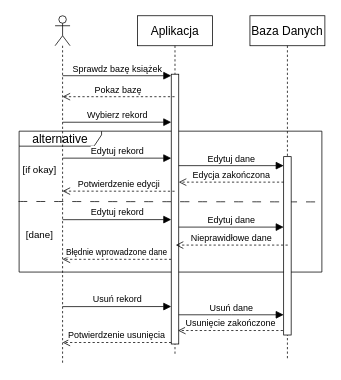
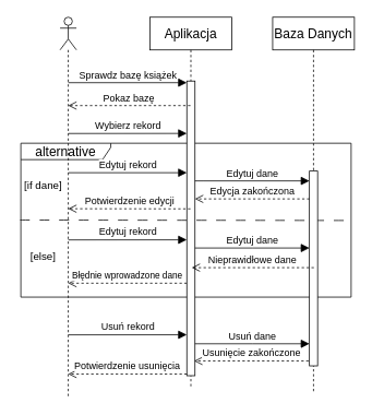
  <mxCell id="0" />
  <mxCell id="1" parent="0" />
  <mxCell id="2" value="&lt;font style=&quot;font-size: 11px;&quot;&gt;Błędnie wprowadzone dane&lt;/font&gt;" style="html=1;verticalAlign=bottom;endArrow=open;dashed=1;endSize=8;edgeStyle=elbowEdgeStyle;elbow=vertical;curved=0;rounded=0;fontSize=12;" parent="1" source="9" edge="1"><mxGeometry x="-0.001" relative="1" as="geometry"><mxPoint x="232.46" y="345.005" as="sourcePoint" /><mxPoint x="83.004" y="345.193" as="targetPoint" /><mxPoint as="offset" /></mxGeometry></mxCell>
  <mxCell id="3" value="alternative" style="shape=umlFrame;whiteSpace=wrap;html=1;pointerEvents=0;fontSize=16;width=110;height=20;" parent="1" vertex="1"><mxGeometry x="25" y="174" width="404" height="188" as="geometry" /></mxCell>
  <mxCell id="4" value="" style="edgeStyle=none;orthogonalLoop=1;jettySize=auto;html=1;rounded=0;fontSize=12;startSize=8;endSize=8;curved=1;exitX=-0.002;exitY=0.499;exitDx=0;exitDy=0;exitPerimeter=0;entryX=1.001;entryY=0.502;entryDx=0;entryDy=0;entryPerimeter=0;endArrow=none;endFill=0;dashed=1;dashPattern=12 12;" parent="1" source="3" target="3" edge="1"><mxGeometry width="140" relative="1" as="geometry"><mxPoint x="57" y="249.76" as="sourcePoint" /><mxPoint x="197" y="249.76" as="targetPoint" /><Array as="points" /></mxGeometry></mxCell>
  <mxCell id="5" value="Sprawdz bazę książek" style="html=1;verticalAlign=bottom;endArrow=block;edgeStyle=elbowEdgeStyle;elbow=vertical;curved=0;rounded=0;fontSize=12;startSize=8;endSize=8;" parent="1" target="9" edge="1"><mxGeometry width="80" relative="1" as="geometry"><mxPoint x="82.929" y="99.996" as="sourcePoint" /><mxPoint x="172.5" y="99.996" as="targetPoint" /></mxGeometry></mxCell>
  <mxCell id="6" value="Wybierz rekord" style="html=1;verticalAlign=bottom;endArrow=block;edgeStyle=elbowEdgeStyle;elbow=vertical;curved=0;rounded=0;fontSize=12;startSize=8;endSize=8;" parent="1" target="9" edge="1"><mxGeometry width="80" relative="1" as="geometry"><mxPoint x="82.999" y="162.096" as="sourcePoint" /><mxPoint x="232.07" y="162.1" as="targetPoint" /></mxGeometry></mxCell>
  <mxCell id="7" value="" style="shape=umlLifeline;perimeter=lifelinePerimeter;whiteSpace=wrap;html=1;container=1;dropTarget=0;collapsible=0;recursiveResize=0;outlineConnect=0;portConstraint=eastwest;newEdgeStyle={&quot;edgeStyle&quot;:&quot;elbowEdgeStyle&quot;,&quot;elbow&quot;:&quot;vertical&quot;,&quot;curved&quot;:0,&quot;rounded&quot;:0};participant=umlActor;fontSize=16;" parent="1" vertex="1"><mxGeometry x="73" y="20" width="20" height="464" as="geometry" /></mxCell>
  <mxCell id="8" value="Aplikacja" style="shape=umlLifeline;perimeter=lifelinePerimeter;whiteSpace=wrap;html=1;container=1;dropTarget=0;collapsible=0;recursiveResize=0;outlineConnect=0;portConstraint=eastwest;newEdgeStyle={&quot;edgeStyle&quot;:&quot;elbowEdgeStyle&quot;,&quot;elbow&quot;:&quot;vertical&quot;,&quot;curved&quot;:0,&quot;rounded&quot;:0};fontSize=16;" parent="1" vertex="1"><mxGeometry x="183" y="20" width="100" height="452" as="geometry" /></mxCell>
  <mxCell id="9" value="" style="html=1;points=[];perimeter=orthogonalPerimeter;outlineConnect=0;targetShapes=umlLifeline;portConstraint=eastwest;newEdgeStyle={&quot;edgeStyle&quot;:&quot;elbowEdgeStyle&quot;,&quot;elbow&quot;:&quot;vertical&quot;,&quot;curved&quot;:0,&quot;rounded&quot;:0};fontSize=16;" parent="8" vertex="1"><mxGeometry x="45" y="78" width="10" height="360" as="geometry" /></mxCell>
  <mxCell id="10" value="Baza Danych" style="shape=umlLifeline;perimeter=lifelinePerimeter;whiteSpace=wrap;html=1;container=1;dropTarget=0;collapsible=0;recursiveResize=0;outlineConnect=0;portConstraint=eastwest;newEdgeStyle={&quot;edgeStyle&quot;:&quot;elbowEdgeStyle&quot;,&quot;elbow&quot;:&quot;vertical&quot;,&quot;curved&quot;:0,&quot;rounded&quot;:0};fontSize=16;" parent="1" vertex="1"><mxGeometry x="333" y="20" width="100" height="459" as="geometry" /></mxCell>
  <mxCell id="11" value="" style="html=1;points=[];perimeter=orthogonalPerimeter;outlineConnect=0;targetShapes=umlLifeline;portConstraint=eastwest;newEdgeStyle={&quot;edgeStyle&quot;:&quot;elbowEdgeStyle&quot;,&quot;elbow&quot;:&quot;vertical&quot;,&quot;curved&quot;:0,&quot;rounded&quot;:0};fontSize=16;" parent="10" vertex="1"><mxGeometry x="45" y="188" width="10" height="238" as="geometry" /></mxCell>
  <mxCell id="12" value="Pokaz bazę" style="html=1;verticalAlign=bottom;endArrow=open;dashed=1;endSize=8;edgeStyle=elbowEdgeStyle;elbow=vertical;curved=0;rounded=0;fontSize=12;" parent="1" edge="1"><mxGeometry relative="1" as="geometry"><mxPoint x="232.46" y="128.005" as="sourcePoint" /><mxPoint x="83.004" y="128.193" as="targetPoint" /></mxGeometry></mxCell>
  <mxCell id="13" value="Edytuj rekord" style="html=1;verticalAlign=bottom;endArrow=block;edgeStyle=elbowEdgeStyle;elbow=vertical;curved=0;rounded=0;fontSize=12;startSize=8;endSize=8;" parent="1" target="9" edge="1"><mxGeometry width="80" relative="1" as="geometry"><mxPoint x="82.999" y="209.996" as="sourcePoint" /><mxPoint x="228" y="210" as="targetPoint" /></mxGeometry></mxCell>
  <mxCell id="14" value="Edytuj dane" style="html=1;verticalAlign=bottom;endArrow=block;edgeStyle=elbowEdgeStyle;elbow=vertical;curved=0;rounded=0;fontSize=12;startSize=8;endSize=8;" parent="1" source="9" target="11" edge="1"><mxGeometry width="80" relative="1" as="geometry"><mxPoint x="232.999" y="222.096" as="sourcePoint" /><mxPoint x="382.07" y="222.1" as="targetPoint" /><Array as="points"><mxPoint x="249" y="220" /></Array></mxGeometry></mxCell>
- <mxCell id="15" value="&lt;font style=&quot;font-size: 13px;&quot;&gt;[if okay]&lt;/font&gt;" style="text;html=1;align=center;verticalAlign=middle;resizable=0;points=[];autosize=1;strokeColor=none;fillColor=none;fontSize=16;" parent="1" vertex="1"><mxGeometry x="20" y="208" width="63" height="31" as="geometry" /></mxCell>
- <mxCell id="16" value="&lt;font style=&quot;font-size: 13px;&quot;&gt;[dane]&lt;/font&gt;" style="text;html=1;align=center;verticalAlign=middle;resizable=0;points=[];autosize=1;strokeColor=none;fillColor=none;fontSize=16;" parent="1" vertex="1"><mxGeometry x="27" y="295" width="49" height="31" as="geometry" /></mxCell>
+ <mxCell id="15" value="&lt;font style=&quot;font-size: 13px;&quot;&gt;[if dane]&lt;/font&gt;" style="text;html=1;align=center;verticalAlign=middle;resizable=0;points=[];autosize=1;strokeColor=none;fillColor=none;fontSize=16;" parent="1" vertex="1"><mxGeometry x="20" y="208" width="63" height="31" as="geometry" /></mxCell>
+ <mxCell id="16" value="&lt;font style=&quot;font-size: 13px;&quot;&gt;[else]&lt;/font&gt;" style="text;html=1;align=center;verticalAlign=middle;resizable=0;points=[];autosize=1;strokeColor=none;fillColor=none;fontSize=16;" parent="1" vertex="1"><mxGeometry x="27" y="295" width="49" height="31" as="geometry" /></mxCell>
  <mxCell id="17" value="Edycja zakończona" style="html=1;verticalAlign=bottom;endArrow=open;dashed=1;endSize=8;edgeStyle=elbowEdgeStyle;elbow=vertical;curved=0;rounded=0;fontSize=12;" parent="1" edge="1"><mxGeometry relative="1" as="geometry"><mxPoint x="378" y="242" as="sourcePoint" /><mxPoint x="238" y="242" as="targetPoint" /><Array as="points"><mxPoint x="368" y="242" /></Array></mxGeometry></mxCell>
  <mxCell id="18" value="Potwierdzenie edycji" style="html=1;verticalAlign=bottom;endArrow=open;dashed=1;endSize=8;edgeStyle=elbowEdgeStyle;elbow=vertical;curved=0;rounded=0;fontSize=12;" parent="1" edge="1"><mxGeometry relative="1" as="geometry"><mxPoint x="232.46" y="254.145" as="sourcePoint" /><mxPoint x="83.004" y="254.333" as="targetPoint" /></mxGeometry></mxCell>
  <mxCell id="19" value="Edytuj rekord" style="html=1;verticalAlign=bottom;endArrow=block;edgeStyle=elbowEdgeStyle;elbow=vertical;curved=0;rounded=0;fontSize=12;startSize=8;endSize=8;" parent="1" edge="1"><mxGeometry width="80" relative="1" as="geometry"><mxPoint x="82.999" y="292.096" as="sourcePoint" /><mxPoint x="228" y="292" as="targetPoint" /></mxGeometry></mxCell>
  <mxCell id="20" value="Edytuj dane" style="html=1;verticalAlign=bottom;endArrow=block;edgeStyle=elbowEdgeStyle;elbow=vertical;curved=0;rounded=0;fontSize=12;startSize=8;endSize=8;" parent="1" edge="1"><mxGeometry width="80" relative="1" as="geometry"><mxPoint x="238" y="302" as="sourcePoint" /><mxPoint x="378" y="302" as="targetPoint" /></mxGeometry></mxCell>
  <mxCell id="21" value="Nieprawidłowe dane" style="html=1;verticalAlign=bottom;endArrow=open;dashed=1;endSize=8;edgeStyle=elbowEdgeStyle;elbow=vertical;curved=0;rounded=0;fontSize=12;" parent="1" edge="1"><mxGeometry relative="1" as="geometry"><mxPoint x="383.46" y="326.005" as="sourcePoint" /><mxPoint x="234.004" y="326.193" as="targetPoint" /></mxGeometry></mxCell>
  <mxCell id="22" value="Usuń rekord" style="html=1;verticalAlign=bottom;endArrow=block;edgeStyle=elbowEdgeStyle;elbow=vertical;curved=0;rounded=0;fontSize=12;startSize=8;endSize=8;" parent="1" target="9" edge="1"><mxGeometry x="0.006" width="80" relative="1" as="geometry"><mxPoint x="82.999" y="408.096" as="sourcePoint" /><mxPoint x="232.07" y="408.1" as="targetPoint" /><mxPoint as="offset" /></mxGeometry></mxCell>
  <mxCell id="23" value="Usuń dane" style="html=1;verticalAlign=bottom;endArrow=block;edgeStyle=elbowEdgeStyle;elbow=vertical;curved=0;rounded=0;fontSize=12;startSize=8;endSize=8;" parent="1" edge="1"><mxGeometry width="80" relative="1" as="geometry"><mxPoint x="238" y="419" as="sourcePoint" /><mxPoint x="378" y="419" as="targetPoint" /></mxGeometry></mxCell>
  <mxCell id="24" value="Usunięcie zakończone" style="html=1;verticalAlign=bottom;endArrow=open;dashed=1;endSize=8;edgeStyle=elbowEdgeStyle;elbow=vertical;curved=0;rounded=0;fontSize=12;" parent="1" edge="1"><mxGeometry relative="1" as="geometry"><mxPoint x="377" y="440" as="sourcePoint" /><mxPoint x="237" y="440" as="targetPoint" /><Array as="points"><mxPoint x="368" y="440" /></Array></mxGeometry></mxCell>
  <mxCell id="25" value="Potwierdzenie usunięcia" style="html=1;verticalAlign=bottom;endArrow=open;dashed=1;endSize=8;edgeStyle=elbowEdgeStyle;elbow=vertical;curved=0;rounded=0;fontSize=12;" parent="1" source="9" edge="1"><mxGeometry relative="1" as="geometry"><mxPoint x="232.46" y="456.105" as="sourcePoint" /><mxPoint x="83.004" y="456.293" as="targetPoint" /></mxGeometry></mxCell>
